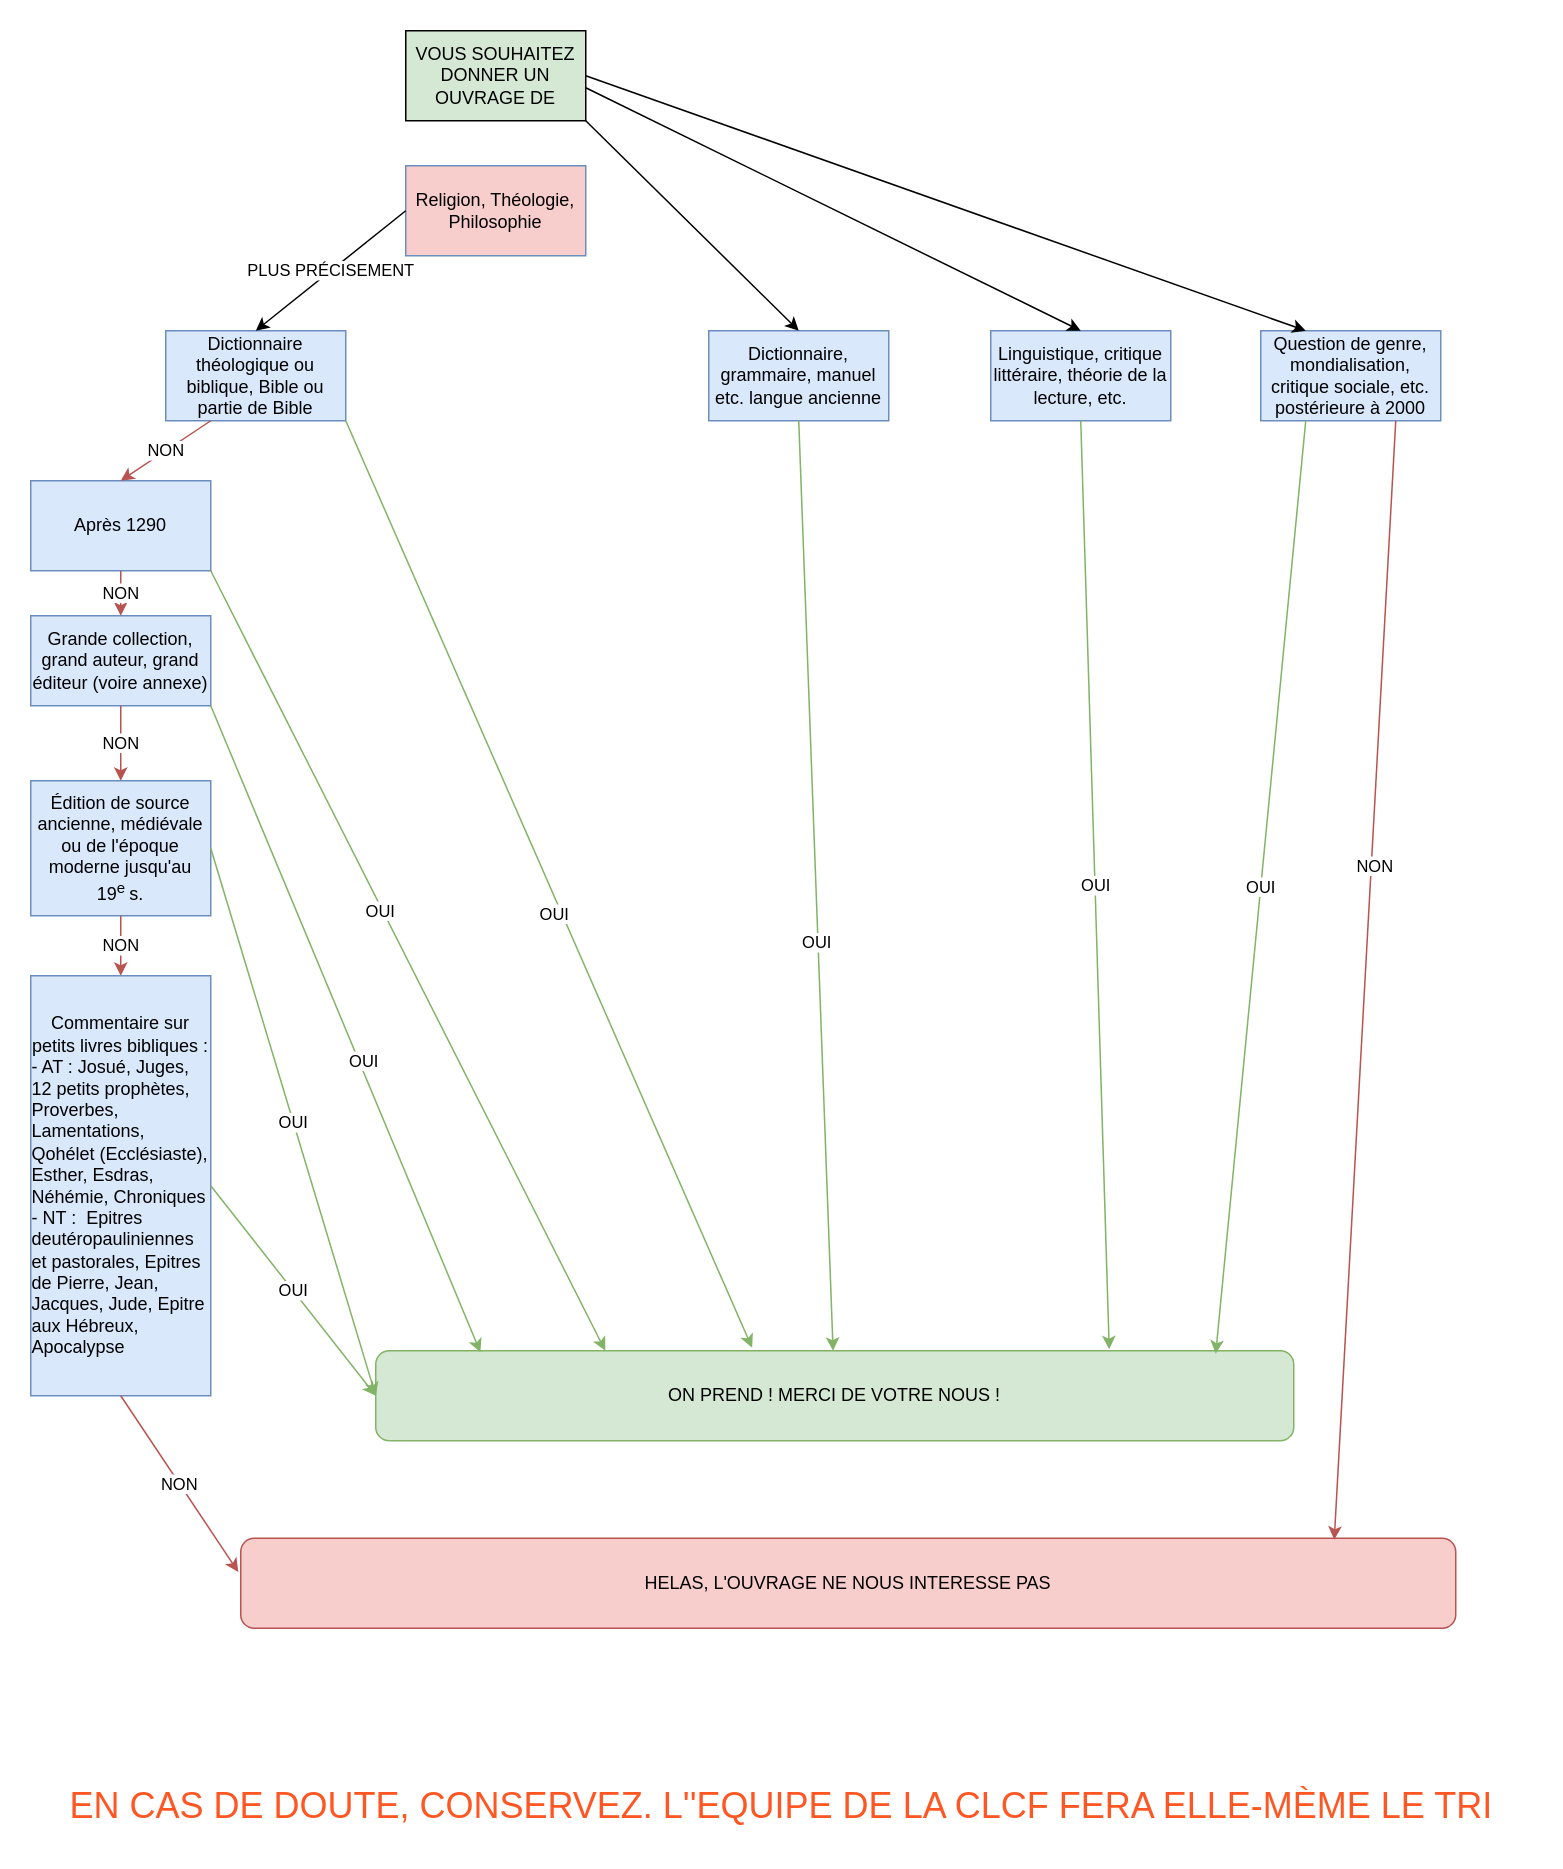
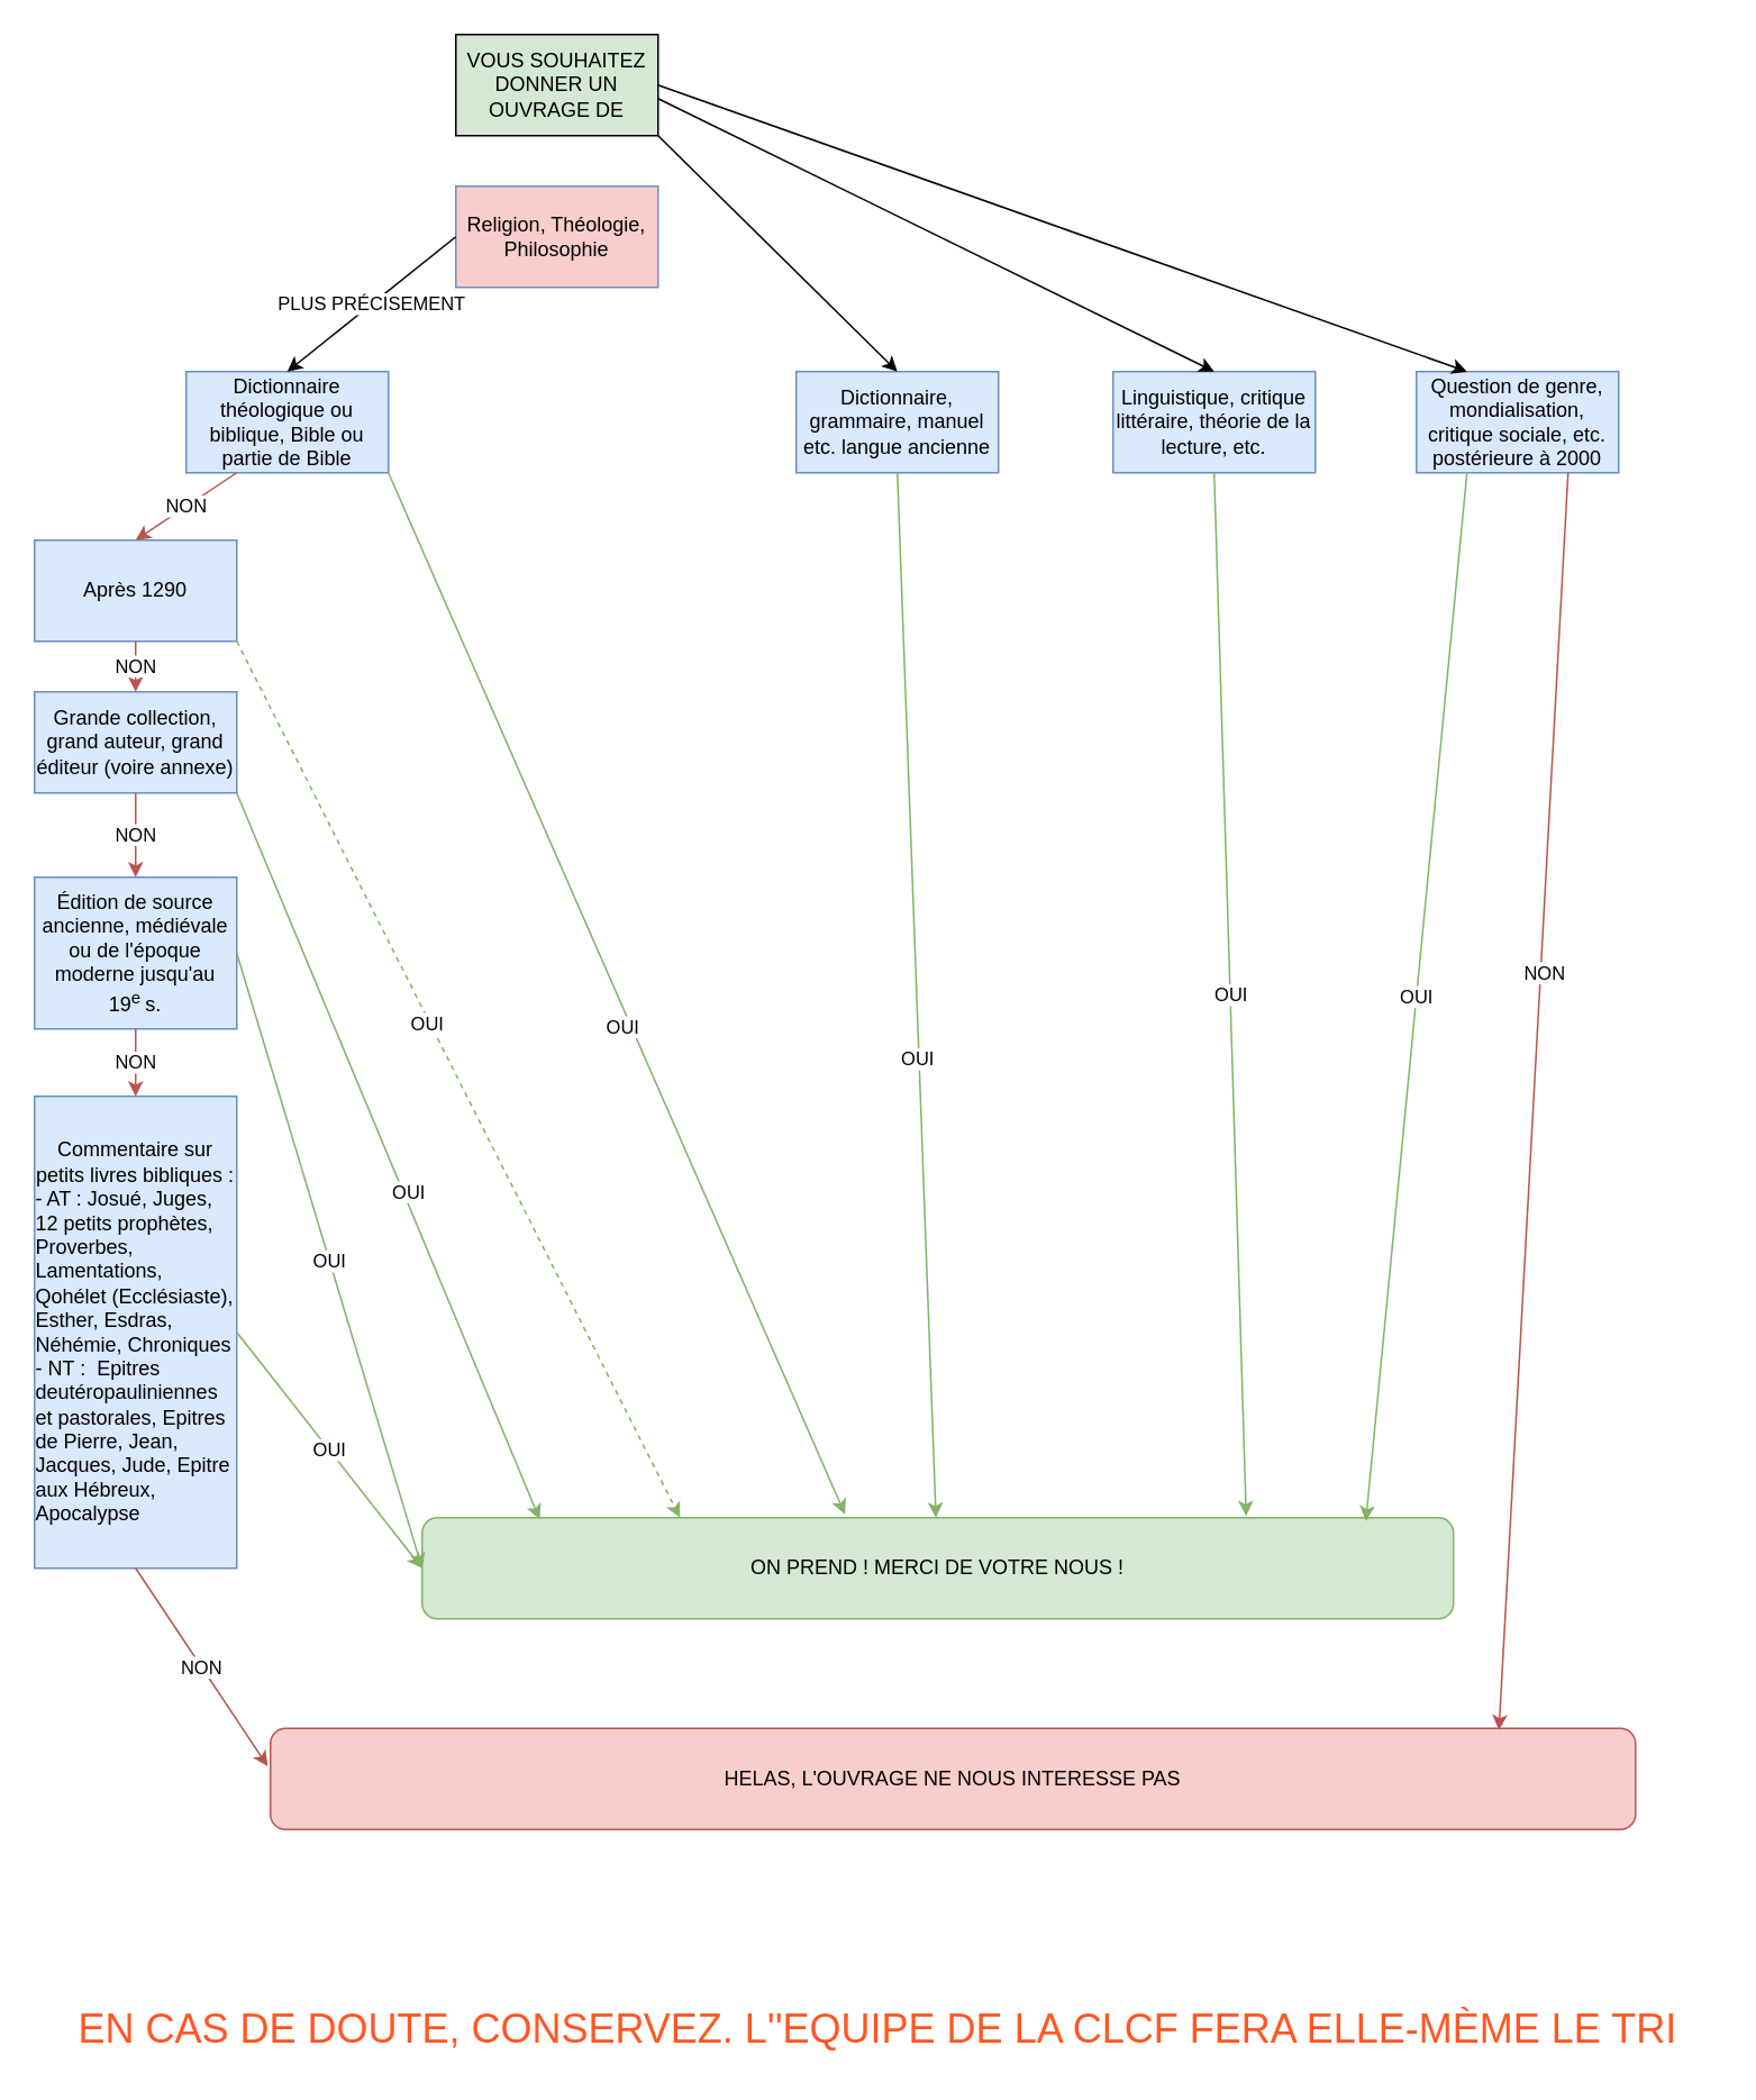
  <mxCell id="0" />
  <mxCell id="1" parent="0" />
  <mxCell id="2" value="&lt;font color=&quot;#ff5724&quot; style=&quot;font-size: 24px;&quot;&gt;EN CAS DE DOUTE, CONSERVEZ. L''EQUIPE DE LA CLCF FERA ELLE-MÈME LE TRI&lt;/font&gt;" style="text;html=1;resizable=0;autosize=1;align=center;verticalAlign=middle;points=[];fillColor=none;strokeColor=none;rounded=0;" parent="1" vertex="1"><mxGeometry x="35" y="1184" width="970" height="40" as="geometry" /></mxCell>
  <mxCell id="3" value="" style="group" vertex="1" connectable="0" parent="1"><mxGeometry x="20" y="20" width="1000" height="1090" as="geometry" /></mxCell>
  <mxCell id="4" value="Religion, Théologie, Philosophie" style="rounded=0;whiteSpace=wrap;html=1;fillColor=#f8cecc;strokeColor=#6c8ebf;" parent="3" vertex="1"><mxGeometry x="250" y="90" width="120" height="60" as="geometry" /></mxCell>
  <mxCell id="5" value="Dictionnaire, grammaire, manuel etc. langue ancienne" style="rounded=0;whiteSpace=wrap;html=1;fillColor=#dae8fc;strokeColor=#6c8ebf;" parent="3" vertex="1"><mxGeometry x="452" y="200" width="120" height="60" as="geometry" /></mxCell>
  <mxCell id="6" value="ON PREND ! MERCI DE VOTRE NOUS !" style="rounded=1;whiteSpace=wrap;html=1;fillColor=#d5e8d4;strokeColor=#82b366;" parent="3" vertex="1"><mxGeometry x="230" y="880" width="612" height="60" as="geometry" /></mxCell>
  <mxCell id="7" value="" style="endArrow=classic;html=1;rounded=0;exitX=0.5;exitY=1;exitDx=0;exitDy=0;fillColor=#d5e8d4;strokeColor=#82b366;" parent="3" source="5" target="6" edge="1"><mxGeometry width="50" height="50" relative="1" as="geometry"><mxPoint x="330" y="440" as="sourcePoint" /><mxPoint x="380" y="390" as="targetPoint" /></mxGeometry></mxCell>
  <mxCell id="8" value="OUI" style="edgeLabel;html=1;align=center;verticalAlign=middle;resizable=0;points=[];" parent="7" vertex="1" connectable="0"><mxGeometry x="0.122" y="-2" relative="1" as="geometry"><mxPoint x="1" as="offset" /></mxGeometry></mxCell>
  <mxCell id="9" value="Dictionnaire théologique ou biblique, Bible ou partie de Bible" style="rounded=0;whiteSpace=wrap;html=1;fillColor=#dae8fc;strokeColor=#6c8ebf;" parent="3" vertex="1"><mxGeometry x="90" y="200" width="120" height="60" as="geometry" /></mxCell>
  <mxCell id="10" value="" style="endArrow=classic;html=1;rounded=0;entryX=0.41;entryY=-0.033;entryDx=0;entryDy=0;entryPerimeter=0;exitX=1;exitY=1;exitDx=0;exitDy=0;fillColor=#d5e8d4;strokeColor=#82b366;" parent="3" source="9" target="6" edge="1"><mxGeometry width="50" height="50" relative="1" as="geometry"><mxPoint x="330" y="440" as="sourcePoint" /><mxPoint x="380" y="390" as="targetPoint" /></mxGeometry></mxCell>
  <mxCell id="11" value="OUI" style="edgeLabel;html=1;align=center;verticalAlign=middle;resizable=0;points=[];" parent="10" vertex="1" connectable="0"><mxGeometry x="0.058" y="-5" relative="1" as="geometry"><mxPoint as="offset" /></mxGeometry></mxCell>
  <mxCell id="12" style="edgeStyle=orthogonalEdgeStyle;rounded=0;orthogonalLoop=1;jettySize=auto;html=1;exitX=0.5;exitY=1;exitDx=0;exitDy=0;" parent="3" source="13" edge="1"><mxGeometry relative="1" as="geometry"><mxPoint x="60" y="330" as="targetPoint" /></mxGeometry></mxCell>
  <mxCell id="13" value="Après 1290" style="rounded=0;whiteSpace=wrap;html=1;fillColor=#dae8fc;strokeColor=#6c8ebf;" parent="3" vertex="1"><mxGeometry y="300" width="120" height="60" as="geometry" /></mxCell>
  <mxCell id="14" value="NON" style="endArrow=classic;html=1;rounded=0;entryX=0.5;entryY=0;entryDx=0;entryDy=0;exitX=0.25;exitY=1;exitDx=0;exitDy=0;fillColor=#f8cecc;strokeColor=#b85450;" parent="3" source="9" target="13" edge="1"><mxGeometry width="50" height="50" relative="1" as="geometry"><mxPoint x="-40" y="330" as="sourcePoint" /><mxPoint x="10" y="280" as="targetPoint" /></mxGeometry></mxCell>
- <mxCell id="15" value="" style="endArrow=classic;html=1;rounded=0;exitX=1;exitY=1;exitDx=0;exitDy=0;entryX=0.25;entryY=0;entryDx=0;entryDy=0;fillColor=#d5e8d4;strokeColor=#82b366;" parent="3" source="13" target="6" edge="1"><mxGeometry width="50" height="50" relative="1" as="geometry"><mxPoint y="545" as="sourcePoint" /><mxPoint x="50" y="495" as="targetPoint" /></mxGeometry></mxCell>
+ <mxCell id="15" value="" style="endArrow=classic;html=1;rounded=0;exitX=1;exitY=1;exitDx=0;exitDy=0;entryX=0.25;entryY=0;entryDx=0;entryDy=0;fillColor=#d5e8d4;strokeColor=#82b366;dashed=1;" parent="3" source="13" target="6" edge="1"><mxGeometry width="50" height="50" relative="1" as="geometry"><mxPoint y="545" as="sourcePoint" /><mxPoint x="50" y="495" as="targetPoint" /></mxGeometry></mxCell>
  <mxCell id="16" value="OUI" style="edgeLabel;html=1;align=center;verticalAlign=middle;resizable=0;points=[];" parent="15" vertex="1" connectable="0"><mxGeometry x="-0.134" y="-1" relative="1" as="geometry"><mxPoint y="1" as="offset" /></mxGeometry></mxCell>
  <mxCell id="17" value="Grande collection, grand auteur, grand éditeur (voire annexe)" style="rounded=0;whiteSpace=wrap;html=1;fillColor=#dae8fc;strokeColor=#6c8ebf;" parent="3" vertex="1"><mxGeometry y="390" width="120" height="60" as="geometry" /></mxCell>
  <mxCell id="18" value="" style="endArrow=classic;html=1;rounded=0;entryX=0.114;entryY=0.017;entryDx=0;entryDy=0;entryPerimeter=0;exitX=1;exitY=1;exitDx=0;exitDy=0;fillColor=#d5e8d4;strokeColor=#82b366;" parent="3" source="17" target="6" edge="1"><mxGeometry width="50" height="50" relative="1" as="geometry"><mxPoint x="330" y="440" as="sourcePoint" /><mxPoint x="380" y="390" as="targetPoint" /></mxGeometry></mxCell>
  <mxCell id="19" value="OUI" style="edgeLabel;html=1;align=center;verticalAlign=middle;resizable=0;points=[];" parent="18" vertex="1" connectable="0"><mxGeometry x="0.1" y="3" relative="1" as="geometry"><mxPoint as="offset" /></mxGeometry></mxCell>
  <mxCell id="20" value="NON" style="endArrow=classic;html=1;rounded=0;entryX=0.5;entryY=0;entryDx=0;entryDy=0;fillColor=#f8cecc;strokeColor=#b85450;" parent="3" source="13" target="17" edge="1"><mxGeometry width="50" height="50" relative="1" as="geometry"><mxPoint x="330" y="440" as="sourcePoint" /><mxPoint x="380" y="390" as="targetPoint" /></mxGeometry></mxCell>
  <mxCell id="21" value="Édition de source ancienne, médiévale ou de l'époque moderne jusqu'au 19&lt;sup&gt;e&amp;nbsp;&lt;/sup&gt;s. " style="rounded=0;whiteSpace=wrap;html=1;fillColor=#dae8fc;strokeColor=#6c8ebf;" parent="3" vertex="1"><mxGeometry y="500" width="120" height="90" as="geometry" /></mxCell>
  <mxCell id="22" value="NON" style="endArrow=classic;html=1;rounded=0;entryX=0.5;entryY=0;entryDx=0;entryDy=0;exitX=0.5;exitY=1;exitDx=0;exitDy=0;fillColor=#f8cecc;strokeColor=#b85450;" parent="3" source="17" target="21" edge="1"><mxGeometry width="50" height="50" relative="1" as="geometry"><mxPoint x="330" y="480" as="sourcePoint" /><mxPoint x="380" y="430" as="targetPoint" /></mxGeometry></mxCell>
  <mxCell id="23" value="OUI" style="endArrow=classic;html=1;rounded=0;entryX=0;entryY=0.5;entryDx=0;entryDy=0;exitX=1;exitY=0.5;exitDx=0;exitDy=0;fillColor=#d5e8d4;strokeColor=#82b366;" parent="3" source="21" target="6" edge="1"><mxGeometry width="50" height="50" relative="1" as="geometry"><mxPoint x="330" y="480" as="sourcePoint" /><mxPoint x="380" y="430" as="targetPoint" /></mxGeometry></mxCell>
  <mxCell id="24" value="HELAS, L'OUVRAGE NE NOUS INTERESSE PAS" style="rounded=1;whiteSpace=wrap;html=1;fillColor=#f8cecc;strokeColor=#b85450;" parent="3" vertex="1"><mxGeometry x="140" y="1005" width="810" height="60" as="geometry" /></mxCell>
  <mxCell id="25" value="NON" style="endArrow=classic;html=1;rounded=0;entryX=0.5;entryY=0;entryDx=0;entryDy=0;exitX=0.5;exitY=1;exitDx=0;exitDy=0;fillColor=#f8cecc;strokeColor=#b85450;" parent="3" source="21" target="37" edge="1"><mxGeometry width="50" height="50" relative="1" as="geometry"><mxPoint x="340" y="620" as="sourcePoint" /><mxPoint x="390" y="570" as="targetPoint" /></mxGeometry></mxCell>
  <mxCell id="26" value="Linguistique, critique littéraire, théorie de la lecture, etc." style="rounded=0;whiteSpace=wrap;html=1;fillColor=#dae8fc;strokeColor=#6c8ebf;" parent="3" vertex="1"><mxGeometry x="640" y="200" width="120" height="60" as="geometry" /></mxCell>
  <mxCell id="27" value="OUI" style="endArrow=classic;html=1;rounded=0;entryX=0.799;entryY=-0.017;entryDx=0;entryDy=0;entryPerimeter=0;exitX=0.5;exitY=1;exitDx=0;exitDy=0;fillColor=#d5e8d4;strokeColor=#82b366;" parent="3" source="26" target="6" edge="1"><mxGeometry width="50" height="50" relative="1" as="geometry"><mxPoint x="480" y="450" as="sourcePoint" /><mxPoint x="530" y="400" as="targetPoint" /></mxGeometry></mxCell>
  <mxCell id="28" value="Question de genre, mondialisation, critique sociale, etc. postérieure à 2000" style="rounded=0;whiteSpace=wrap;html=1;fillColor=#dae8fc;strokeColor=#6c8ebf;" parent="3" vertex="1"><mxGeometry x="820" y="200" width="120" height="60" as="geometry" /></mxCell>
  <mxCell id="29" value="OUI" style="endArrow=classic;html=1;rounded=0;exitX=0.25;exitY=1;exitDx=0;exitDy=0;entryX=0.915;entryY=0.033;entryDx=0;entryDy=0;entryPerimeter=0;fillColor=#d5e8d4;strokeColor=#82b366;" parent="3" source="28" target="6" edge="1"><mxGeometry width="50" height="50" relative="1" as="geometry"><mxPoint x="480" y="420" as="sourcePoint" /><mxPoint x="530" y="370" as="targetPoint" /></mxGeometry></mxCell>
  <mxCell id="30" value="" style="endArrow=classic;html=1;rounded=0;entryX=0.9;entryY=0.017;entryDx=0;entryDy=0;entryPerimeter=0;exitX=0.75;exitY=1;exitDx=0;exitDy=0;fillColor=#f8cecc;strokeColor=#b85450;" parent="3" source="28" target="24" edge="1"><mxGeometry width="50" height="50" relative="1" as="geometry"><mxPoint x="480" y="510" as="sourcePoint" /><mxPoint x="530" y="460" as="targetPoint" /></mxGeometry></mxCell>
  <mxCell id="31" value="NON" style="edgeLabel;html=1;align=center;verticalAlign=middle;resizable=0;points=[];" parent="30" vertex="1" connectable="0"><mxGeometry x="-0.206" y="2" relative="1" as="geometry"><mxPoint as="offset" /></mxGeometry></mxCell>
  <mxCell id="32" value="VOUS SOUHAITEZ DONNER UN OUVRAGE DE" style="rounded=0;whiteSpace=wrap;html=1;fillColor=#d5e8d4;" parent="3" vertex="1"><mxGeometry x="250" width="120" height="60" as="geometry" /></mxCell>
  <mxCell id="33" value="PLUS PRÉCISEMENT" style="endArrow=classic;html=1;rounded=0;exitX=0;exitY=0.5;exitDx=0;exitDy=0;entryX=0.5;entryY=0;entryDx=0;entryDy=0;" parent="3" source="4" target="9" edge="1"><mxGeometry width="50" height="50" relative="1" as="geometry"><mxPoint x="480" y="330" as="sourcePoint" /><mxPoint x="190" y="170" as="targetPoint" /></mxGeometry></mxCell>
  <mxCell id="34" value="" style="endArrow=classic;html=1;rounded=0;entryX=0.5;entryY=0;entryDx=0;entryDy=0;exitX=1;exitY=1;exitDx=0;exitDy=0;" parent="3" source="32" target="5" edge="1"><mxGeometry width="50" height="50" relative="1" as="geometry"><mxPoint x="480" y="260" as="sourcePoint" /><mxPoint x="530" y="210" as="targetPoint" /></mxGeometry></mxCell>
  <mxCell id="35" value="" style="endArrow=classic;html=1;rounded=0;entryX=0.5;entryY=0;entryDx=0;entryDy=0;exitX=1;exitY=0.633;exitDx=0;exitDy=0;exitPerimeter=0;" parent="3" source="32" target="26" edge="1"><mxGeometry width="50" height="50" relative="1" as="geometry"><mxPoint x="490" y="260" as="sourcePoint" /><mxPoint x="540" y="210" as="targetPoint" /></mxGeometry></mxCell>
  <mxCell id="36" value="" style="endArrow=classic;html=1;rounded=0;entryX=0.25;entryY=0;entryDx=0;entryDy=0;exitX=1;exitY=0.5;exitDx=0;exitDy=0;" parent="3" source="32" target="28" edge="1"><mxGeometry width="50" height="50" relative="1" as="geometry"><mxPoint x="490" y="260" as="sourcePoint" /><mxPoint x="540" y="210" as="targetPoint" /></mxGeometry></mxCell>
  <mxCell id="37" value="Commentaire sur petits livres bibliques :&lt;br&gt;&lt;div style=&quot;text-align: left;&quot;&gt;&lt;span style=&quot;background-color: initial;&quot;&gt;- AT : Josué, Juges, 12 petits prophètes, Proverbes, Lamentations, Qohélet (Ecclésiaste), Esther, Esdras, Néhémie, Chroniques&lt;/span&gt;&lt;/div&gt;&lt;div style=&quot;text-align: left;&quot;&gt;&lt;span style=&quot;background-color: initial;&quot;&gt;- NT :&amp;nbsp; Epitres deutéropauliniennes et pastorales, Epitres de Pierre, Jean, Jacques, Jude, Epitre aux Hébreux, Apocalypse&amp;nbsp;&lt;/span&gt;&lt;/div&gt;" style="rounded=0;whiteSpace=wrap;html=1;fillColor=#dae8fc;strokeColor=#6c8ebf;" parent="3" vertex="1"><mxGeometry y="630" width="120" height="280" as="geometry" /></mxCell>
  <mxCell id="38" value="OUI" style="endArrow=classic;html=1;rounded=0;entryX=0;entryY=0.5;entryDx=0;entryDy=0;exitX=1;exitY=0.5;exitDx=0;exitDy=0;fillColor=#d5e8d4;strokeColor=#82b366;" parent="3" source="37" target="6" edge="1"><mxGeometry width="50" height="50" relative="1" as="geometry"><mxPoint x="480" y="440" as="sourcePoint" /><mxPoint x="530" y="390" as="targetPoint" /></mxGeometry></mxCell>
  <mxCell id="39" value="NON" style="endArrow=classic;html=1;rounded=0;entryX=-0.002;entryY=0.375;entryDx=0;entryDy=0;entryPerimeter=0;exitX=0.5;exitY=1;exitDx=0;exitDy=0;fillColor=#f8cecc;strokeColor=#b85450;" parent="3" source="37" target="24" edge="1"><mxGeometry width="50" height="50" relative="1" as="geometry"><mxPoint x="480" y="440" as="sourcePoint" /><mxPoint x="530" y="390" as="targetPoint" /></mxGeometry></mxCell>
